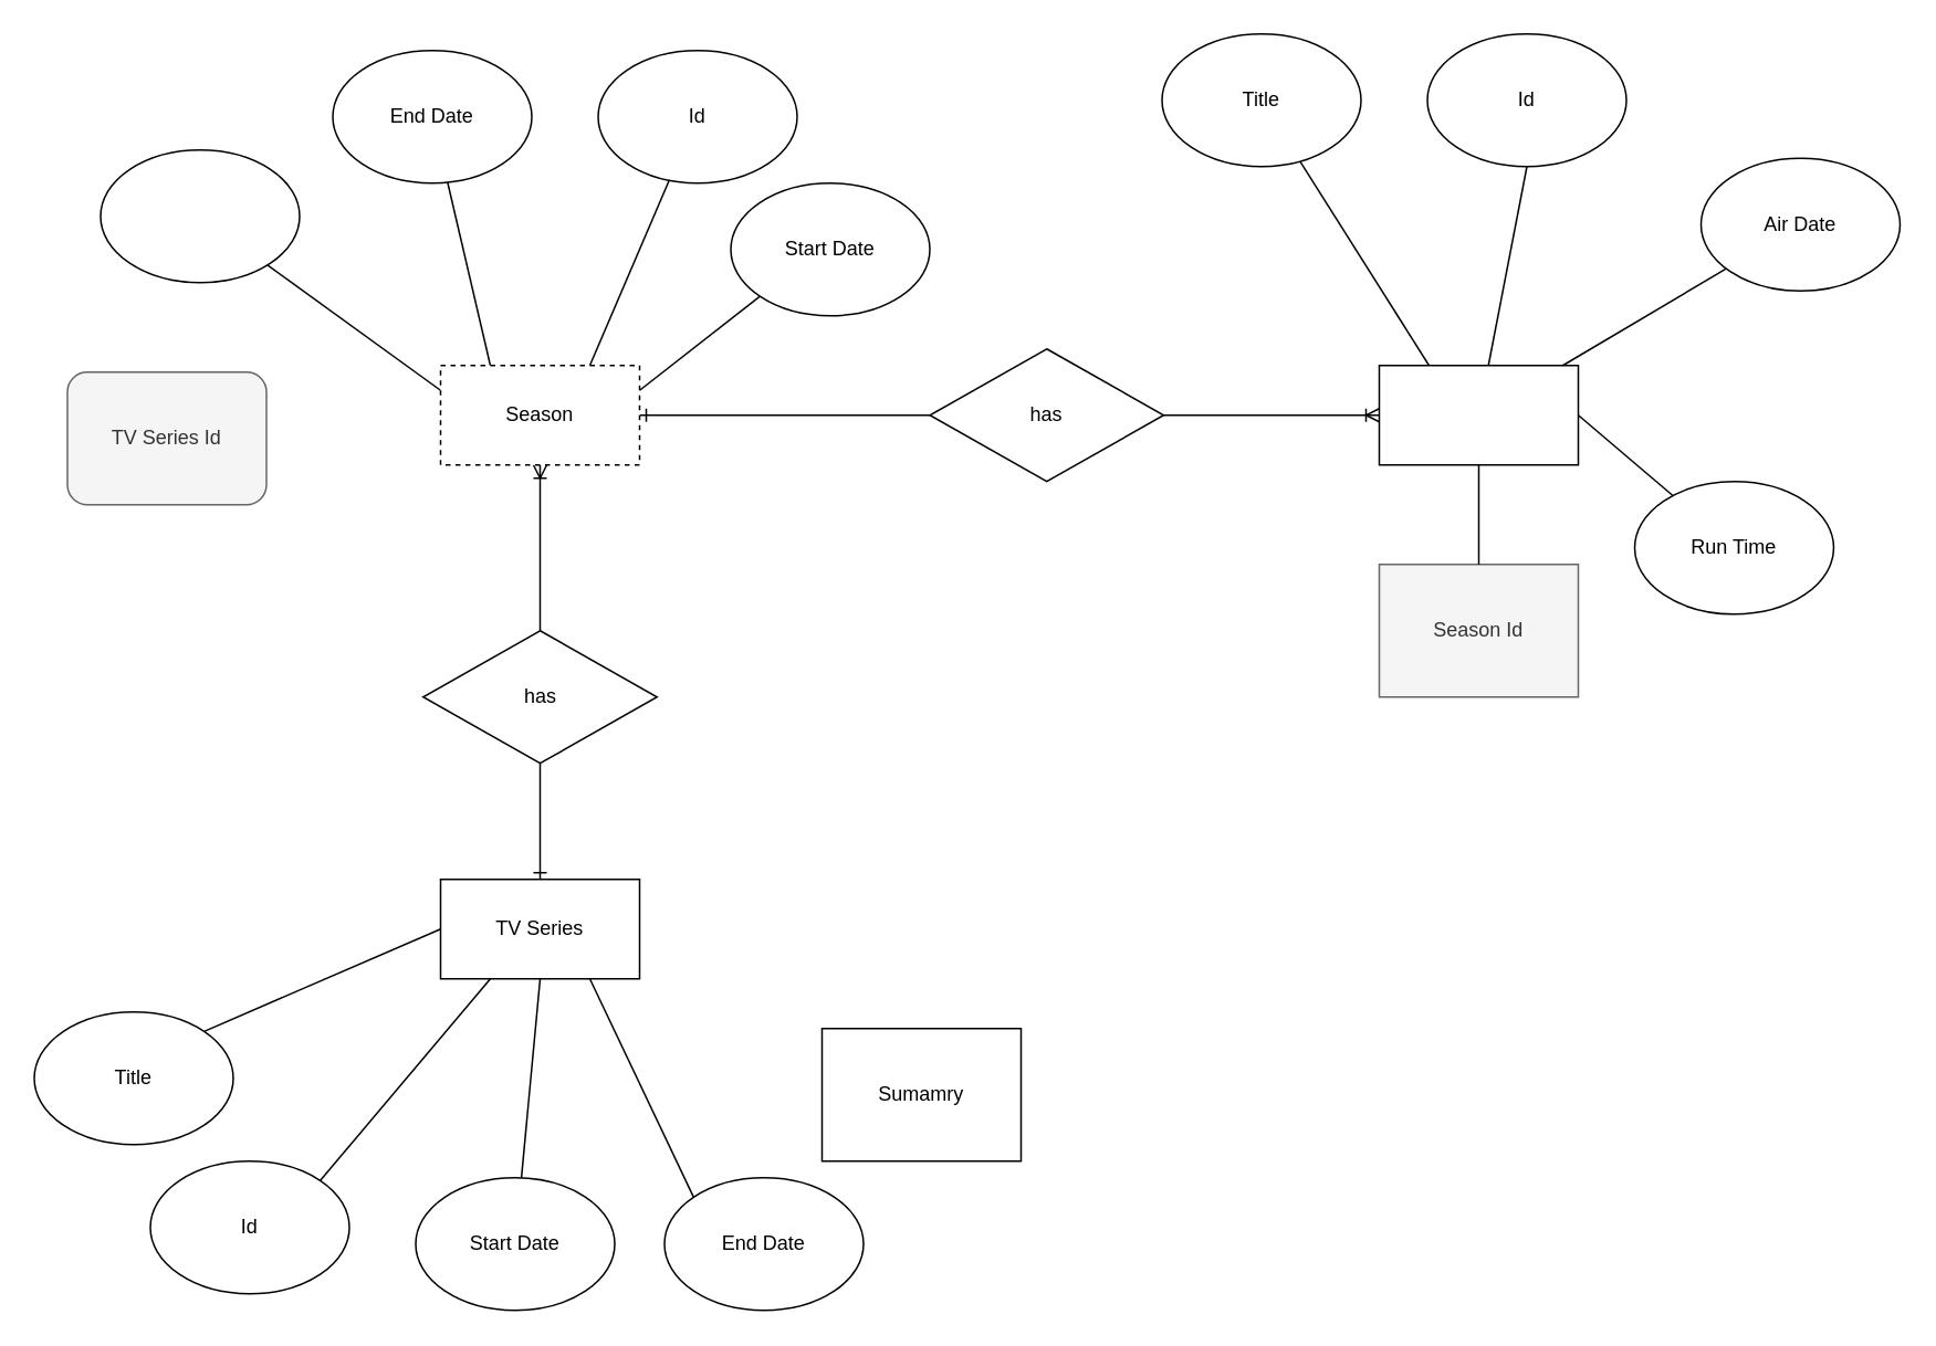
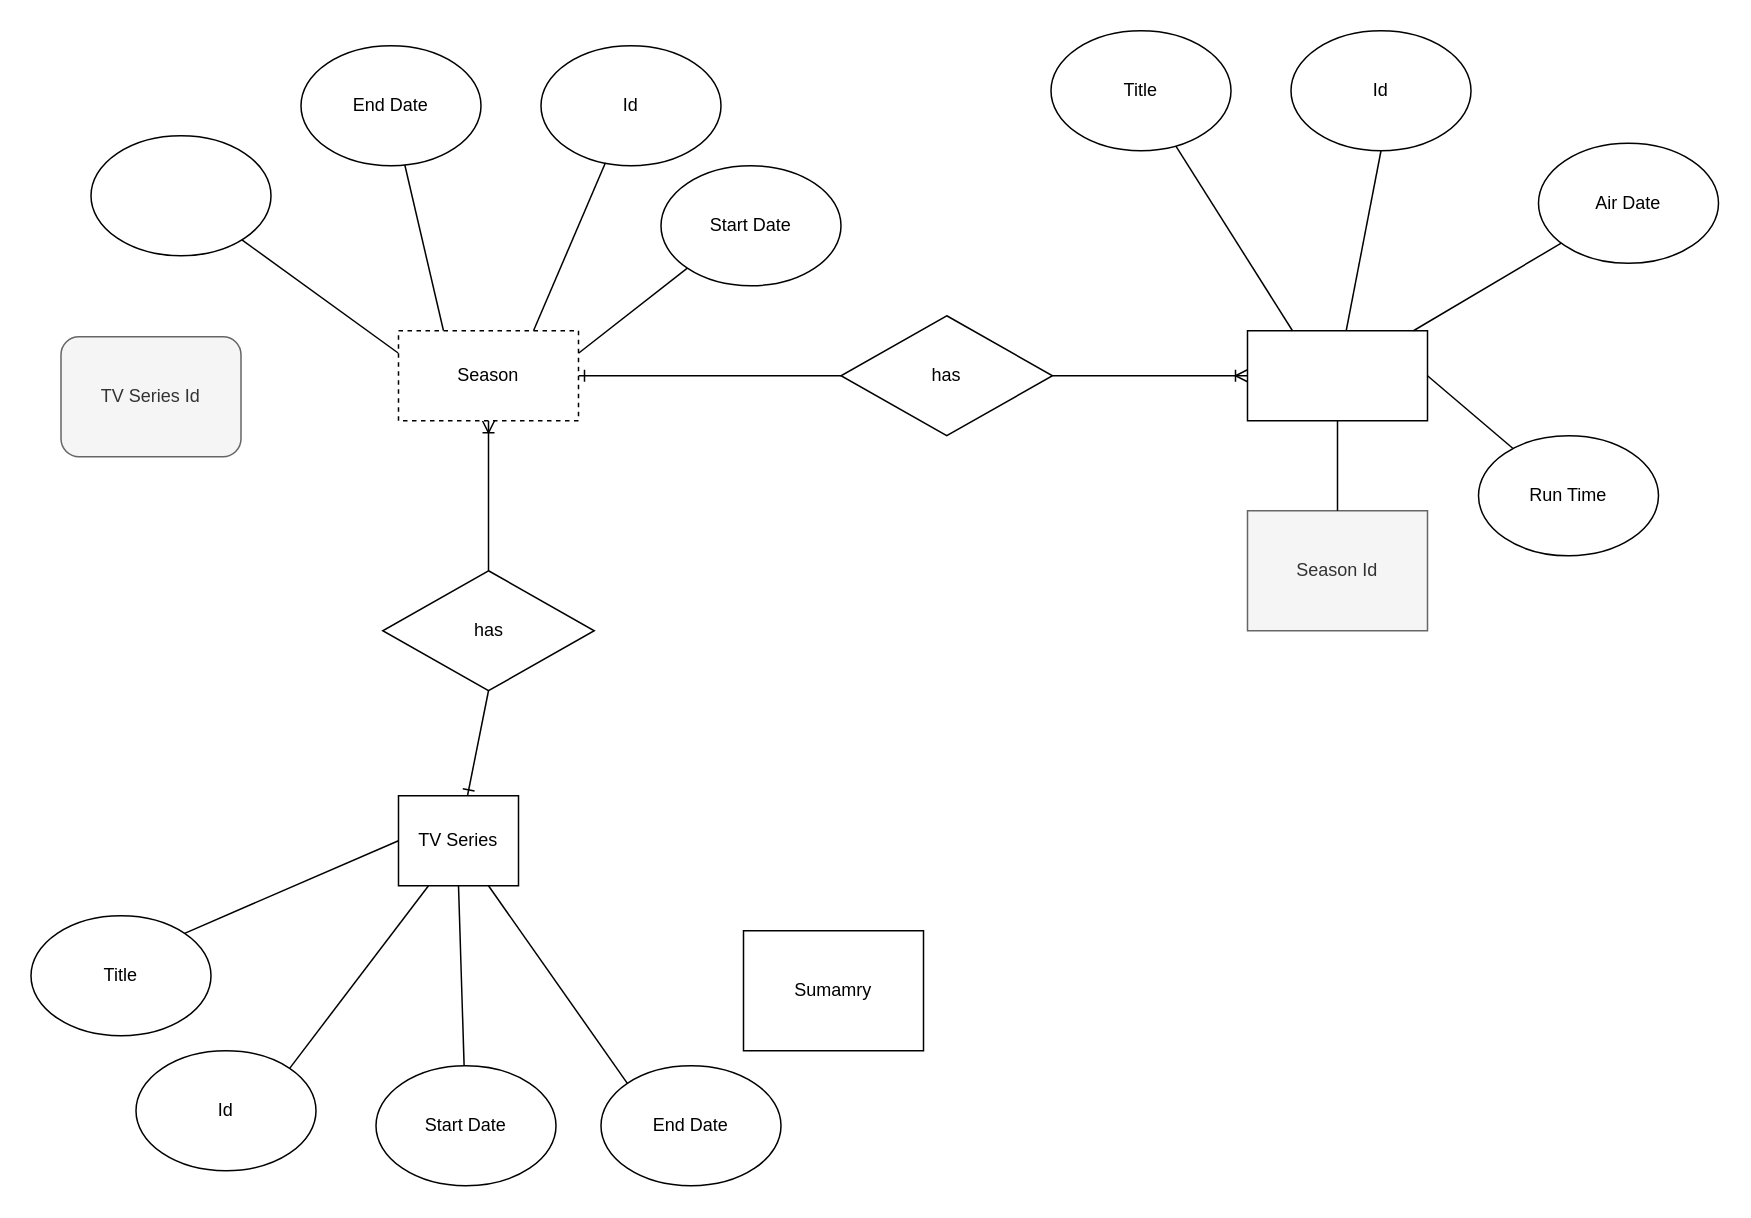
  <mxCell id="0" />
  <mxCell id="1" parent="0" />
  <mxCell id="2" value="" style="group" parent="1" vertex="1" connectable="0"><mxGeometry x="560" y="210" width="141" height="80" as="geometry" /></mxCell>
  <mxCell id="3" value="has" style="rhombus;whiteSpace=wrap;html=1;" parent="2" vertex="1"><mxGeometry width="141" height="80" as="geometry" /></mxCell>
  <mxCell id="4" value="" style="group" parent="1" vertex="1" connectable="0"><mxGeometry x="360" y="30" width="120" height="80" as="geometry" /></mxCell>
  <mxCell id="5" value="" style="ellipse;whiteSpace=wrap;html=1;" parent="4" vertex="1"><mxGeometry width="120" height="80" as="geometry" /></mxCell>
  <mxCell id="6" value="Id" style="text;html=1;strokeColor=none;fillColor=none;align=center;verticalAlign=middle;whiteSpace=wrap;rounded=0;" parent="4" vertex="1"><mxGeometry x="30" y="25" width="60" height="30" as="geometry" /></mxCell>
  <mxCell id="7" value="" style="group" parent="1" vertex="1" connectable="0"><mxGeometry x="60" y="90" width="120" height="80" as="geometry" /></mxCell>
  <mxCell id="8" value="" style="ellipse;whiteSpace=wrap;html=1;" parent="7" vertex="1"><mxGeometry width="120" height="80" as="geometry" /></mxCell>
  <mxCell id="9" value="" style="group" parent="1" vertex="1" connectable="0"><mxGeometry x="440" y="110" width="120" height="80" as="geometry" /></mxCell>
  <mxCell id="10" value="" style="ellipse;whiteSpace=wrap;html=1;" parent="9" vertex="1"><mxGeometry width="120" height="80" as="geometry" /></mxCell>
  <mxCell id="11" value="Start Date" style="text;html=1;strokeColor=none;fillColor=none;align=center;verticalAlign=middle;whiteSpace=wrap;rounded=0;" parent="9" vertex="1"><mxGeometry x="30" y="25" width="60" height="30" as="geometry" /></mxCell>
  <mxCell id="12" value="" style="group" parent="1" vertex="1" connectable="0"><mxGeometry x="200" y="30" width="120" height="80" as="geometry" /></mxCell>
  <mxCell id="13" value="" style="ellipse;whiteSpace=wrap;html=1;" parent="12" vertex="1"><mxGeometry width="120" height="80" as="geometry" /></mxCell>
  <mxCell id="14" value="End Date" style="text;html=1;strokeColor=none;fillColor=none;align=center;verticalAlign=middle;whiteSpace=wrap;rounded=0;" parent="12" vertex="1"><mxGeometry x="30" y="25" width="60" height="30" as="geometry" /></mxCell>
  <mxCell id="15" value="" style="endArrow=none;html=1;rounded=0;exitX=0;exitY=0.25;exitDx=0;exitDy=0;" edge="1" parent="1" source="55" target="8"><mxGeometry width="50" height="50" relative="1" as="geometry"><mxPoint x="160" y="260" as="sourcePoint" /><mxPoint x="210" y="210" as="targetPoint" /></mxGeometry></mxCell>
  <mxCell id="16" value="" style="endArrow=none;html=1;rounded=0;exitX=0.25;exitY=0;exitDx=0;exitDy=0;" edge="1" parent="1" source="55" target="13"><mxGeometry width="50" height="50" relative="1" as="geometry"><mxPoint x="273" y="270" as="sourcePoint" /><mxPoint x="188" y="165" as="targetPoint" /></mxGeometry></mxCell>
  <mxCell id="17" value="" style="endArrow=none;html=1;rounded=0;exitX=0.75;exitY=0;exitDx=0;exitDy=0;entryX=0.358;entryY=0.975;entryDx=0;entryDy=0;entryPerimeter=0;" edge="1" parent="1" source="55" target="5"><mxGeometry width="50" height="50" relative="1" as="geometry"><mxPoint x="303" y="240" as="sourcePoint" /><mxPoint x="284" y="60" as="targetPoint" /></mxGeometry></mxCell>
  <mxCell id="18" value="" style="endArrow=none;html=1;rounded=0;exitX=0;exitY=1;exitDx=0;exitDy=0;entryX=1;entryY=0.25;entryDx=0;entryDy=0;" edge="1" parent="1" source="10" target="55"><mxGeometry width="50" height="50" relative="1" as="geometry"><mxPoint x="313" y="250" as="sourcePoint" /><mxPoint x="294" y="70" as="targetPoint" /></mxGeometry></mxCell>
  <mxCell id="19" value="" style="endArrow=none;html=1;rounded=0;exitX=1;exitY=0.5;exitDx=0;exitDy=0;endFill=0;startArrow=ERone;startFill=0;" edge="1" parent="1" source="55"><mxGeometry width="50" height="50" relative="1" as="geometry"><mxPoint x="610" y="290" as="sourcePoint" /><mxPoint x="560" y="250" as="targetPoint" /></mxGeometry></mxCell>
  <mxCell id="20" value="" style="endArrow=ERoneToMany;html=1;rounded=0;exitX=1;exitY=0.5;exitDx=0;exitDy=0;endFill=0;startArrow=none;startFill=0;" edge="1" parent="1" source="3" target="22"><mxGeometry width="50" height="50" relative="1" as="geometry"><mxPoint x="395" y="260" as="sourcePoint" /><mxPoint x="570" y="260" as="targetPoint" /></mxGeometry></mxCell>
  <mxCell id="21" value="" style="group;fontStyle=0" parent="1" vertex="1" connectable="0"><mxGeometry x="831" y="220" width="120" height="60" as="geometry" /></mxCell>
  <mxCell id="22" value="" style="rounded=0;whiteSpace=wrap;html=1;fontStyle=0" parent="21" vertex="1"><mxGeometry width="120" height="60" as="geometry" /></mxCell>
  <mxCell id="23" value="" style="endArrow=none;html=1;rounded=0;fontStyle=0" edge="1" parent="1" source="22" target="36"><mxGeometry width="50" height="50" relative="1" as="geometry"><mxPoint x="730" y="290" as="sourcePoint" /><mxPoint x="660" y="120" as="targetPoint" /></mxGeometry></mxCell>
  <mxCell id="24" value="" style="endArrow=none;html=1;rounded=0;exitX=1;exitY=0.5;exitDx=0;exitDy=0;fontStyle=0" edge="1" parent="1" source="22" target="37"><mxGeometry width="50" height="50" relative="1" as="geometry"><mxPoint x="711" y="240" as="sourcePoint" /><mxPoint x="649" y="165" as="targetPoint" /></mxGeometry></mxCell>
  <mxCell id="25" value="" style="endArrow=none;html=1;rounded=0;entryX=0.25;entryY=0;entryDx=0;entryDy=0;fontStyle=0" edge="1" parent="1" source="31" target="22"><mxGeometry width="50" height="50" relative="1" as="geometry"><mxPoint x="741" y="240" as="sourcePoint" /><mxPoint x="760" y="230" as="targetPoint" /></mxGeometry></mxCell>
  <mxCell id="26" value="" style="group;fontStyle=0" parent="1" vertex="1" connectable="0"><mxGeometry x="990" y="470" width="120" height="80" as="geometry" /></mxCell>
  <mxCell id="27" value="" style="group;fontStyle=0" parent="26" vertex="1" connectable="0"><mxGeometry width="120" height="80" as="geometry" /></mxCell>
  <mxCell id="28" value="" style="group;fontStyle=0" parent="1" vertex="1" connectable="0"><mxGeometry x="700" y="20" width="120" height="80" as="geometry" /></mxCell>
  <mxCell id="29" value="" style="group;fontStyle=0" parent="28" vertex="1" connectable="0"><mxGeometry width="120" height="80" as="geometry" /></mxCell>
  <mxCell id="30" value="" style="group;fontStyle=0" parent="29" vertex="1" connectable="0"><mxGeometry width="120" height="80" as="geometry" /></mxCell>
  <mxCell id="31" value="" style="ellipse;whiteSpace=wrap;html=1;fontStyle=0" parent="30" vertex="1"><mxGeometry width="120" height="80" as="geometry" /></mxCell>
  <mxCell id="32" value="Title" style="text;html=1;strokeColor=none;fillColor=none;align=center;verticalAlign=middle;whiteSpace=wrap;rounded=0;fontStyle=0" parent="30" vertex="1"><mxGeometry x="30" y="25" width="60" height="30" as="geometry" /></mxCell>
  <mxCell id="33" value="" style="group;fontStyle=0" parent="1" vertex="1" connectable="0"><mxGeometry x="860" y="20" width="120" height="80" as="geometry" /></mxCell>
  <mxCell id="34" value="Id" style="ellipse;whiteSpace=wrap;html=1;fontStyle=0" parent="33" vertex="1"><mxGeometry width="120" height="80" as="geometry" /></mxCell>
  <mxCell id="35" value="" style="endArrow=none;html=1;rounded=0;exitX=0.5;exitY=1;exitDx=0;exitDy=0;fontStyle=0" edge="1" parent="1" source="34" target="22"><mxGeometry width="50" height="50" relative="1" as="geometry"><mxPoint x="1061.5" y="137.5" as="sourcePoint" /><mxPoint x="770" y="240" as="targetPoint" /></mxGeometry></mxCell>
  <mxCell id="36" value="Air Date" style="ellipse;whiteSpace=wrap;html=1;fontStyle=0" parent="1" vertex="1"><mxGeometry x="1025" y="95" width="120" height="80" as="geometry" /></mxCell>
  <mxCell id="37" value="Run Time" style="ellipse;whiteSpace=wrap;html=1;fontStyle=0" parent="1" vertex="1"><mxGeometry x="985" y="290" width="120" height="80" as="geometry" /></mxCell>
- <mxCell id="38" value="TV Series" style="rounded=0;whiteSpace=wrap;html=1;" vertex="1" parent="1"><mxGeometry x="265" y="530" width="120" height="60" as="geometry" /></mxCell>
+ <mxCell id="38" value="TV Series" style="rounded=0;whiteSpace=wrap;html=1;" vertex="1" parent="1"><mxGeometry x="265" y="530" width="80" height="60" as="geometry" /></mxCell>
  <mxCell id="39" value="" style="endArrow=none;html=1;rounded=0;exitX=0.5;exitY=1;exitDx=0;exitDy=0;entryX=0.5;entryY=0;entryDx=0;entryDy=0;" edge="1" parent="1" source="42" target="42"><mxGeometry width="50" height="50" relative="1" as="geometry"><mxPoint x="275" y="245" as="sourcePoint" /><mxPoint x="171" y="169" as="targetPoint" /></mxGeometry></mxCell>
  <mxCell id="40" value="" style="group" vertex="1" connectable="0" parent="1"><mxGeometry x="570" y="220" width="141" height="80" as="geometry" /></mxCell>
  <mxCell id="41" value="" style="endArrow=none;html=1;rounded=0;exitX=0.5;exitY=1;exitDx=0;exitDy=0;entryX=0.5;entryY=0;entryDx=0;entryDy=0;endFill=0;startArrow=ERoneToMany;startFill=0;" edge="1" parent="1" source="55" target="42"><mxGeometry width="50" height="50" relative="1" as="geometry"><mxPoint x="325" y="280" as="sourcePoint" /><mxPoint x="233" y="500" as="targetPoint" /></mxGeometry></mxCell>
  <mxCell id="42" value="has" style="rhombus;whiteSpace=wrap;html=1;" vertex="1" parent="1"><mxGeometry x="254.5" y="380" width="141" height="80" as="geometry" /></mxCell>
  <mxCell id="43" value="" style="endArrow=ERone;html=1;rounded=0;exitX=0.5;exitY=1;exitDx=0;exitDy=0;endFill=0;" edge="1" parent="1" source="42" target="38"><mxGeometry width="50" height="50" relative="1" as="geometry"><mxPoint x="335" y="290" as="sourcePoint" /><mxPoint x="335" y="390" as="targetPoint" /></mxGeometry></mxCell>
  <mxCell id="44" value="Title" style="ellipse;whiteSpace=wrap;html=1;" vertex="1" parent="1"><mxGeometry x="20" y="610" width="120" height="80" as="geometry" /></mxCell>
  <mxCell id="45" value="Id" style="ellipse;whiteSpace=wrap;html=1;" vertex="1" parent="1"><mxGeometry x="90" y="700" width="120" height="80" as="geometry" /></mxCell>
  <mxCell id="46" value="Sumamry" style="whiteSpace=wrap;html=1;rounded=0;" vertex="1" parent="1"><mxGeometry x="495" y="620" width="120" height="80" as="geometry" /></mxCell>
  <mxCell id="47" value="Start Date" style="ellipse;whiteSpace=wrap;html=1;" vertex="1" parent="1"><mxGeometry x="250" y="710" width="120" height="80" as="geometry" /></mxCell>
  <mxCell id="48" value="End Date" style="ellipse;whiteSpace=wrap;html=1;" vertex="1" parent="1"><mxGeometry x="400" y="710" width="120" height="80" as="geometry" /></mxCell>
  <mxCell id="49" value="" style="endArrow=none;html=1;rounded=0;exitX=0;exitY=0.5;exitDx=0;exitDy=0;entryX=1;entryY=0;entryDx=0;entryDy=0;" edge="1" parent="1" source="38" target="44"><mxGeometry width="50" height="50" relative="1" as="geometry"><mxPoint x="275" y="245" as="sourcePoint" /><mxPoint x="171" y="169" as="targetPoint" /></mxGeometry></mxCell>
  <mxCell id="50" value="" style="endArrow=none;html=1;rounded=0;exitX=1;exitY=0;exitDx=0;exitDy=0;entryX=0.25;entryY=1;entryDx=0;entryDy=0;" edge="1" parent="1" source="45" target="38"><mxGeometry width="50" height="50" relative="1" as="geometry"><mxPoint x="395" y="570" as="sourcePoint" /><mxPoint x="520" y="643" as="targetPoint" /></mxGeometry></mxCell>
  <mxCell id="51" value="" style="endArrow=none;html=1;rounded=0;entryX=0.5;entryY=1;entryDx=0;entryDy=0;" edge="1" parent="1" source="47" target="38"><mxGeometry width="50" height="50" relative="1" as="geometry"><mxPoint x="180" y="720" as="sourcePoint" /><mxPoint x="305" y="600" as="targetPoint" /></mxGeometry></mxCell>
  <mxCell id="52" value="" style="endArrow=none;html=1;rounded=0;exitX=0;exitY=0;exitDx=0;exitDy=0;entryX=0.75;entryY=1;entryDx=0;entryDy=0;" edge="1" parent="1" source="48" target="38"><mxGeometry width="50" height="50" relative="1" as="geometry"><mxPoint x="190" y="730" as="sourcePoint" /><mxPoint x="315" y="610" as="targetPoint" /></mxGeometry></mxCell>
  <mxCell id="53" value="TV Series Id" style="whiteSpace=wrap;html=1;fillColor=#f5f5f5;fontColor=#333333;strokeColor=#666666;rounded=1;" vertex="1" parent="1"><mxGeometry x="40" y="224" width="120" height="80" as="geometry" /></mxCell>
  <mxCell id="54" value="Season Id" style="whiteSpace=wrap;html=1;fillColor=#f5f5f5;fontColor=#333333;strokeColor=#666666;rounded=0;" vertex="1" parent="1"><mxGeometry x="831" y="340" width="120" height="80" as="geometry" /></mxCell>
  <mxCell id="55" value="Season" style="rounded=0;whiteSpace=wrap;html=1;dashed=1;" parent="1" vertex="1"><mxGeometry x="265" y="220" width="120" height="60" as="geometry" /></mxCell>
  <mxCell id="56" value="" style="endArrow=none;html=1;rounded=0;exitX=0.5;exitY=1;exitDx=0;exitDy=0;fontStyle=0;entryX=0.5;entryY=0;entryDx=0;entryDy=0;" edge="1" parent="1" source="22" target="54"><mxGeometry width="50" height="50" relative="1" as="geometry"><mxPoint x="930" y="110" as="sourcePoint" /><mxPoint x="907" y="230" as="targetPoint" /></mxGeometry></mxCell>
